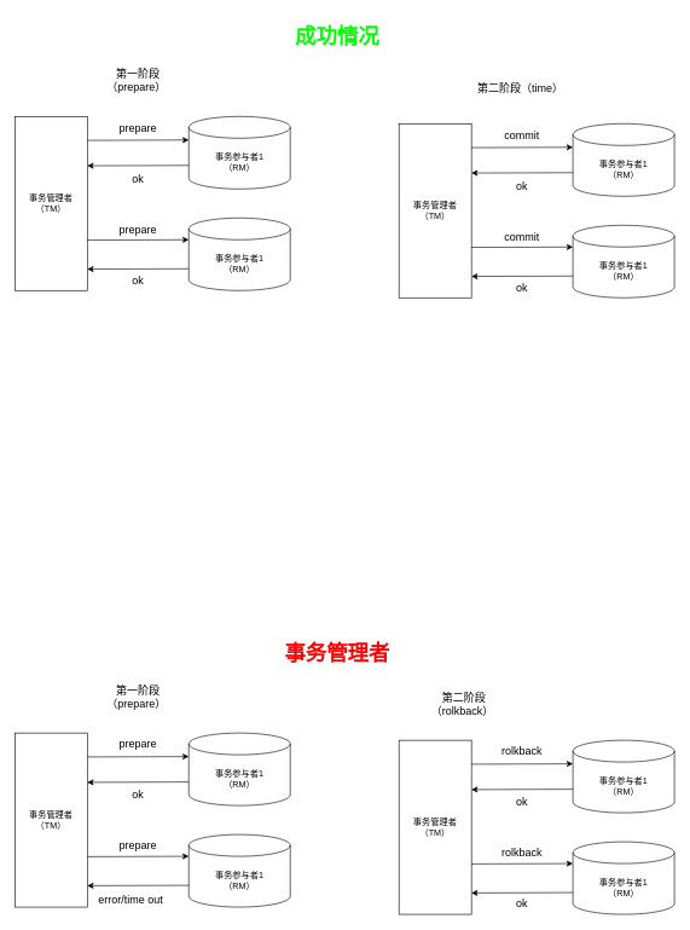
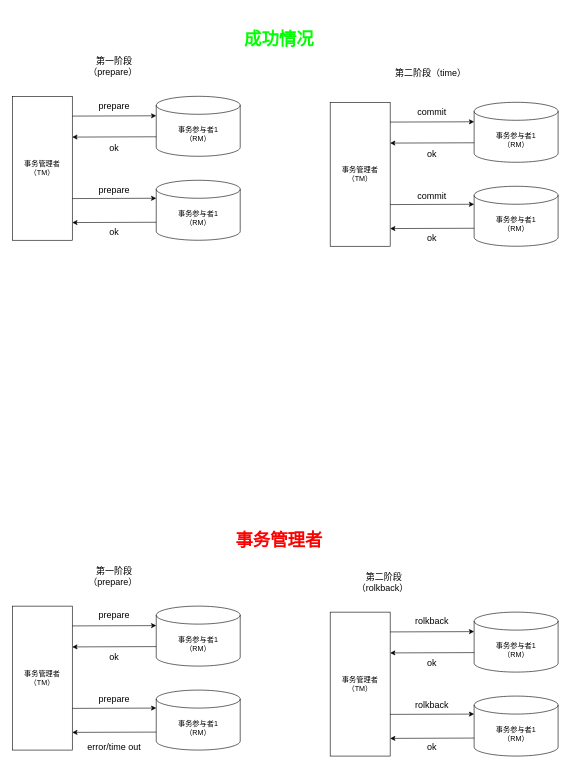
  <mxCell id="0" />
  <mxCell id="1" parent="0" />
  <mxCell id="2" value="事务管理者&lt;br&gt;（TM）" style="rounded=0;whiteSpace=wrap;html=1;" parent="1" vertex="1"><mxGeometry x="20" y="160" width="100" height="240" as="geometry" /></mxCell>
  <mxCell id="3" value="第一阶段（prepare）&amp;nbsp;" style="text;html=1;strokeColor=none;fillColor=none;align=center;verticalAlign=middle;whiteSpace=wrap;rounded=0;fontSize=15;" parent="1" vertex="1"><mxGeometry x="120" y="90" width="140" height="40" as="geometry" /></mxCell>
  <mxCell id="4" value="事务参与者1&lt;br&gt;（RM）" style="shape=cylinder3;whiteSpace=wrap;html=1;boundedLbl=1;backgroundOutline=1;size=15;" parent="1" vertex="1"><mxGeometry x="260" y="160" width="140" height="100" as="geometry" /></mxCell>
  <mxCell id="5" value="事务参与者1&lt;br&gt;（RM）" style="shape=cylinder3;whiteSpace=wrap;html=1;boundedLbl=1;backgroundOutline=1;size=15;" parent="1" vertex="1"><mxGeometry x="260" y="300" width="140" height="100" as="geometry" /></mxCell>
  <mxCell id="6" value="" style="endArrow=classic;html=1;fontSize=15;entryX=0;entryY=0;entryDx=0;entryDy=32.5;entryPerimeter=0;" parent="1" target="4" edge="1"><mxGeometry width="50" height="50" relative="1" as="geometry"><mxPoint x="120" y="193" as="sourcePoint" /><mxPoint x="520" y="20" as="targetPoint" /></mxGeometry></mxCell>
  <mxCell id="7" value="prepare" style="text;html=1;strokeColor=none;fillColor=none;align=center;verticalAlign=middle;whiteSpace=wrap;rounded=0;fontSize=15;" parent="1" vertex="1"><mxGeometry x="160" y="160" width="60" height="30" as="geometry" /></mxCell>
  <mxCell id="8" value="" style="endArrow=classic;html=1;fontSize=15;exitX=0;exitY=0;exitDx=0;exitDy=67.5;exitPerimeter=0;" parent="1" source="4" edge="1"><mxGeometry width="50" height="50" relative="1" as="geometry"><mxPoint x="580" y="290" as="sourcePoint" /><mxPoint x="120" y="228" as="targetPoint" /></mxGeometry></mxCell>
  <mxCell id="9" value="ok" style="text;html=1;strokeColor=none;fillColor=none;align=center;verticalAlign=middle;whiteSpace=wrap;rounded=0;fontSize=15;" parent="1" vertex="1"><mxGeometry x="160" y="230" width="60" height="30" as="geometry" /></mxCell>
  <mxCell id="10" value="" style="endArrow=classic;html=1;fontSize=15;entryX=0;entryY=0;entryDx=0;entryDy=32.5;entryPerimeter=0;" parent="1" edge="1"><mxGeometry width="50" height="50" relative="1" as="geometry"><mxPoint x="120" y="330.5" as="sourcePoint" /><mxPoint x="260" y="330" as="targetPoint" /></mxGeometry></mxCell>
  <mxCell id="11" value="" style="endArrow=classic;html=1;fontSize=15;exitX=0;exitY=0;exitDx=0;exitDy=67.5;exitPerimeter=0;" parent="1" edge="1"><mxGeometry width="50" height="50" relative="1" as="geometry"><mxPoint x="260" y="370" as="sourcePoint" /><mxPoint x="120" y="370.5" as="targetPoint" /></mxGeometry></mxCell>
  <mxCell id="12" value="prepare" style="text;html=1;strokeColor=none;fillColor=none;align=center;verticalAlign=middle;whiteSpace=wrap;rounded=0;fontSize=15;" parent="1" vertex="1"><mxGeometry x="160" y="300" width="60" height="30" as="geometry" /></mxCell>
  <mxCell id="13" value="ok" style="text;html=1;strokeColor=none;fillColor=none;align=center;verticalAlign=middle;whiteSpace=wrap;rounded=0;fontSize=15;" parent="1" vertex="1"><mxGeometry x="160" y="370" width="60" height="30" as="geometry" /></mxCell>
  <mxCell id="14" value="事务管理者&lt;br&gt;（TM）" style="rounded=0;whiteSpace=wrap;html=1;" parent="1" vertex="1"><mxGeometry x="550" y="170" width="100" height="240" as="geometry" /></mxCell>
  <mxCell id="15" value="第二阶段（time）&amp;nbsp;" style="text;html=1;strokeColor=none;fillColor=none;align=center;verticalAlign=middle;whiteSpace=wrap;rounded=0;fontSize=15;" parent="1" vertex="1"><mxGeometry x="650" y="100" width="140" height="40" as="geometry" /></mxCell>
  <mxCell id="16" value="事务参与者1&lt;br&gt;（RM）" style="shape=cylinder3;whiteSpace=wrap;html=1;boundedLbl=1;backgroundOutline=1;size=15;" parent="1" vertex="1"><mxGeometry x="790" y="170" width="140" height="100" as="geometry" /></mxCell>
  <mxCell id="17" value="事务参与者1&lt;br&gt;（RM）" style="shape=cylinder3;whiteSpace=wrap;html=1;boundedLbl=1;backgroundOutline=1;size=15;" parent="1" vertex="1"><mxGeometry x="790" y="310" width="140" height="100" as="geometry" /></mxCell>
  <mxCell id="18" value="" style="endArrow=classic;html=1;fontSize=15;entryX=0;entryY=0;entryDx=0;entryDy=32.5;entryPerimeter=0;" parent="1" target="16" edge="1"><mxGeometry width="50" height="50" relative="1" as="geometry"><mxPoint x="650" y="203" as="sourcePoint" /><mxPoint x="1050" y="30" as="targetPoint" /></mxGeometry></mxCell>
  <mxCell id="19" value="commit" style="text;html=1;strokeColor=none;fillColor=none;align=center;verticalAlign=middle;whiteSpace=wrap;rounded=0;fontSize=15;" parent="1" vertex="1"><mxGeometry x="690" y="170" width="60" height="30" as="geometry" /></mxCell>
  <mxCell id="20" value="" style="endArrow=classic;html=1;fontSize=15;exitX=0;exitY=0;exitDx=0;exitDy=67.5;exitPerimeter=0;" parent="1" source="16" edge="1"><mxGeometry width="50" height="50" relative="1" as="geometry"><mxPoint x="1110" y="300" as="sourcePoint" /><mxPoint x="650" y="238" as="targetPoint" /></mxGeometry></mxCell>
  <mxCell id="21" value="ok" style="text;html=1;strokeColor=none;fillColor=none;align=center;verticalAlign=middle;whiteSpace=wrap;rounded=0;fontSize=15;" parent="1" vertex="1"><mxGeometry x="690" y="240" width="60" height="30" as="geometry" /></mxCell>
  <mxCell id="22" value="" style="endArrow=classic;html=1;fontSize=15;entryX=0;entryY=0;entryDx=0;entryDy=32.5;entryPerimeter=0;" parent="1" edge="1"><mxGeometry width="50" height="50" relative="1" as="geometry"><mxPoint x="650" y="340.5" as="sourcePoint" /><mxPoint x="790" y="340" as="targetPoint" /></mxGeometry></mxCell>
  <mxCell id="23" value="" style="endArrow=classic;html=1;fontSize=15;exitX=0;exitY=0;exitDx=0;exitDy=67.5;exitPerimeter=0;" parent="1" edge="1"><mxGeometry width="50" height="50" relative="1" as="geometry"><mxPoint x="790" y="380" as="sourcePoint" /><mxPoint x="650" y="380.5" as="targetPoint" /></mxGeometry></mxCell>
  <mxCell id="24" value="commit" style="text;html=1;strokeColor=none;fillColor=none;align=center;verticalAlign=middle;whiteSpace=wrap;rounded=0;fontSize=15;" parent="1" vertex="1"><mxGeometry x="690" y="310" width="60" height="30" as="geometry" /></mxCell>
  <mxCell id="25" value="ok" style="text;html=1;strokeColor=none;fillColor=none;align=center;verticalAlign=middle;whiteSpace=wrap;rounded=0;fontSize=15;" parent="1" vertex="1"><mxGeometry x="690" y="380" width="60" height="30" as="geometry" /></mxCell>
- <mxCell id="26" value="成功情况" style="text;html=1;strokeColor=none;fillColor=none;align=center;verticalAlign=middle;whiteSpace=wrap;rounded=0;fontSize=29;fontStyle=1;fontColor=#00FF00;" parent="1" vertex="1"><mxGeometry x="350" y="20" width="230" height="60" as="geometry" /></mxCell>
+ <mxCell id="26" value="成功情况" style="text;html=1;strokeColor=none;fillColor=none;align=center;verticalAlign=middle;whiteSpace=wrap;rounded=0;fontSize=29;fontStyle=1;fontColor=#00FF00;" parent="1" vertex="1"><mxGeometry x="350" y="35" width="230" height="60" as="geometry" /></mxCell>
  <mxCell id="27" value="事务管理者&lt;br&gt;（TM）" style="rounded=0;whiteSpace=wrap;html=1;" vertex="1" parent="1"><mxGeometry x="20" y="1010" width="100" height="240" as="geometry" /></mxCell>
  <mxCell id="28" value="第一阶段（prepare）&amp;nbsp;" style="text;html=1;strokeColor=none;fillColor=none;align=center;verticalAlign=middle;whiteSpace=wrap;rounded=0;fontSize=15;" vertex="1" parent="1"><mxGeometry x="120" y="940" width="140" height="40" as="geometry" /></mxCell>
  <mxCell id="29" value="事务参与者1&lt;br&gt;（RM）" style="shape=cylinder3;whiteSpace=wrap;html=1;boundedLbl=1;backgroundOutline=1;size=15;" vertex="1" parent="1"><mxGeometry x="260" y="1010" width="140" height="100" as="geometry" /></mxCell>
  <mxCell id="30" value="事务参与者1&lt;br&gt;（RM）" style="shape=cylinder3;whiteSpace=wrap;html=1;boundedLbl=1;backgroundOutline=1;size=15;" vertex="1" parent="1"><mxGeometry x="260" y="1150" width="140" height="100" as="geometry" /></mxCell>
  <mxCell id="31" value="" style="endArrow=classic;html=1;fontSize=15;entryX=0;entryY=0;entryDx=0;entryDy=32.5;entryPerimeter=0;" edge="1" parent="1" target="29"><mxGeometry width="50" height="50" relative="1" as="geometry"><mxPoint x="120" y="1043" as="sourcePoint" /><mxPoint x="520" y="870" as="targetPoint" /></mxGeometry></mxCell>
  <mxCell id="32" value="prepare" style="text;html=1;strokeColor=none;fillColor=none;align=center;verticalAlign=middle;whiteSpace=wrap;rounded=0;fontSize=15;" vertex="1" parent="1"><mxGeometry x="160" y="1010" width="60" height="30" as="geometry" /></mxCell>
  <mxCell id="33" value="" style="endArrow=classic;html=1;fontSize=15;exitX=0;exitY=0;exitDx=0;exitDy=67.5;exitPerimeter=0;" edge="1" parent="1" source="29"><mxGeometry width="50" height="50" relative="1" as="geometry"><mxPoint x="580" y="1140" as="sourcePoint" /><mxPoint x="120" y="1078" as="targetPoint" /></mxGeometry></mxCell>
  <mxCell id="34" value="ok" style="text;html=1;strokeColor=none;fillColor=none;align=center;verticalAlign=middle;whiteSpace=wrap;rounded=0;fontSize=15;" vertex="1" parent="1"><mxGeometry x="160" y="1080" width="60" height="30" as="geometry" /></mxCell>
  <mxCell id="35" value="" style="endArrow=classic;html=1;fontSize=15;entryX=0;entryY=0;entryDx=0;entryDy=32.5;entryPerimeter=0;" edge="1" parent="1"><mxGeometry width="50" height="50" relative="1" as="geometry"><mxPoint x="120" y="1180.5" as="sourcePoint" /><mxPoint x="260" y="1180" as="targetPoint" /></mxGeometry></mxCell>
  <mxCell id="36" value="" style="endArrow=classic;html=1;fontSize=15;exitX=0;exitY=0;exitDx=0;exitDy=67.5;exitPerimeter=0;" edge="1" parent="1"><mxGeometry width="50" height="50" relative="1" as="geometry"><mxPoint x="260" y="1220" as="sourcePoint" /><mxPoint x="120" y="1220.5" as="targetPoint" /></mxGeometry></mxCell>
  <mxCell id="37" value="prepare" style="text;html=1;strokeColor=none;fillColor=none;align=center;verticalAlign=middle;whiteSpace=wrap;rounded=0;fontSize=15;" vertex="1" parent="1"><mxGeometry x="160" y="1150" width="60" height="30" as="geometry" /></mxCell>
- <mxCell id="38" value="error/time out" style="text;html=1;strokeColor=none;fillColor=none;align=center;verticalAlign=middle;whiteSpace=wrap;rounded=0;fontSize=15;" vertex="1" parent="1"><mxGeometry x="130" y="1225" width="100" height="30" as="geometry" /></mxCell>
+ <mxCell id="38" value="error/time out" style="text;html=1;strokeColor=none;fillColor=none;align=center;verticalAlign=middle;whiteSpace=wrap;rounded=0;fontSize=15;" vertex="1" parent="1"><mxGeometry x="140" y="1230" width="100" height="30" as="geometry" /></mxCell>
  <mxCell id="39" value="事务管理者&lt;br&gt;（TM）" style="rounded=0;whiteSpace=wrap;html=1;" vertex="1" parent="1"><mxGeometry x="550" y="1020" width="100" height="240" as="geometry" /></mxCell>
  <mxCell id="40" value="第二阶段（rolkback）&amp;nbsp;" style="text;html=1;strokeColor=none;fillColor=none;align=center;verticalAlign=middle;whiteSpace=wrap;rounded=0;fontSize=15;" vertex="1" parent="1"><mxGeometry x="570" y="950" width="140" height="40" as="geometry" /></mxCell>
  <mxCell id="41" value="事务参与者1&lt;br&gt;（RM）" style="shape=cylinder3;whiteSpace=wrap;html=1;boundedLbl=1;backgroundOutline=1;size=15;" vertex="1" parent="1"><mxGeometry x="790" y="1020" width="140" height="100" as="geometry" /></mxCell>
  <mxCell id="42" value="事务参与者1&lt;br&gt;（RM）" style="shape=cylinder3;whiteSpace=wrap;html=1;boundedLbl=1;backgroundOutline=1;size=15;" vertex="1" parent="1"><mxGeometry x="790" y="1160" width="140" height="100" as="geometry" /></mxCell>
  <mxCell id="43" value="" style="endArrow=classic;html=1;fontSize=15;entryX=0;entryY=0;entryDx=0;entryDy=32.5;entryPerimeter=0;" edge="1" parent="1" target="41"><mxGeometry width="50" height="50" relative="1" as="geometry"><mxPoint x="650" y="1053" as="sourcePoint" /><mxPoint x="1050" y="880" as="targetPoint" /></mxGeometry></mxCell>
  <mxCell id="44" value="rolkback" style="text;html=1;strokeColor=none;fillColor=none;align=center;verticalAlign=middle;whiteSpace=wrap;rounded=0;fontSize=15;" vertex="1" parent="1"><mxGeometry x="690" y="1020" width="60" height="30" as="geometry" /></mxCell>
  <mxCell id="45" value="" style="endArrow=classic;html=1;fontSize=15;exitX=0;exitY=0;exitDx=0;exitDy=67.5;exitPerimeter=0;" edge="1" parent="1" source="41"><mxGeometry width="50" height="50" relative="1" as="geometry"><mxPoint x="1110" y="1150" as="sourcePoint" /><mxPoint x="650" y="1088" as="targetPoint" /></mxGeometry></mxCell>
  <mxCell id="46" value="ok" style="text;html=1;strokeColor=none;fillColor=none;align=center;verticalAlign=middle;whiteSpace=wrap;rounded=0;fontSize=15;" vertex="1" parent="1"><mxGeometry x="690" y="1090" width="60" height="30" as="geometry" /></mxCell>
  <mxCell id="47" value="" style="endArrow=classic;html=1;fontSize=15;entryX=0;entryY=0;entryDx=0;entryDy=32.5;entryPerimeter=0;" edge="1" parent="1"><mxGeometry width="50" height="50" relative="1" as="geometry"><mxPoint x="650" y="1190.5" as="sourcePoint" /><mxPoint x="790" y="1190" as="targetPoint" /></mxGeometry></mxCell>
  <mxCell id="48" value="" style="endArrow=classic;html=1;fontSize=15;exitX=0;exitY=0;exitDx=0;exitDy=67.5;exitPerimeter=0;" edge="1" parent="1"><mxGeometry width="50" height="50" relative="1" as="geometry"><mxPoint x="790" y="1230" as="sourcePoint" /><mxPoint x="650" y="1230.5" as="targetPoint" /></mxGeometry></mxCell>
  <mxCell id="49" value="rolkback" style="text;html=1;strokeColor=none;fillColor=none;align=center;verticalAlign=middle;whiteSpace=wrap;rounded=0;fontSize=15;" vertex="1" parent="1"><mxGeometry x="690" y="1160" width="60" height="30" as="geometry" /></mxCell>
  <mxCell id="50" value="ok" style="text;html=1;strokeColor=none;fillColor=none;align=center;verticalAlign=middle;whiteSpace=wrap;rounded=0;fontSize=15;" vertex="1" parent="1"><mxGeometry x="690" y="1230" width="60" height="30" as="geometry" /></mxCell>
  <mxCell id="51" value="事务管理者" style="text;html=1;strokeColor=none;fillColor=none;align=center;verticalAlign=middle;whiteSpace=wrap;rounded=0;fontSize=29;fontStyle=1;fontColor=#FF0000;" vertex="1" parent="1"><mxGeometry x="350" y="870" width="230" height="60" as="geometry" /></mxCell>
